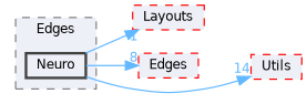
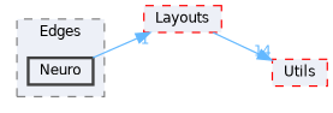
  digraph {
    compound=true
    rankdir=LR
    node [color=red fillcolor="#edf0f7" fontname=Helvetica fontsize=10 shape=box style="filled,dashed"]
    edge [color=steelblue1 fontcolor=steelblue1 fontname=Helvetica fontsize=10 labeldistance=1.5 labelfontname=Helvetica labelfontsize=10]
    n1 [color=grey25 height=0.2 label=Neuro style="filled,bold" width=0.4]
    n2 [height=0.2 label=Layouts width=0.4]
-   n3 [height=0.2 label=Edges width=0.4]
    n4 [height=0.2 label=Utils width=0.4]
    subgraph cluster_1 {
      bgcolor="#edf0f7"
      fontname=Helvetica
      fontsize=10
      label=Edges
      pencolor=grey50
      style="filled,dashed"
      n1
    }
    n1 -> n2 [headlabel=1]
-   n1 -> n3 [headlabel=8]
-   n1 -> n4 [headlabel=14]
+   n2 -> n4 [headlabel=14]
  }
